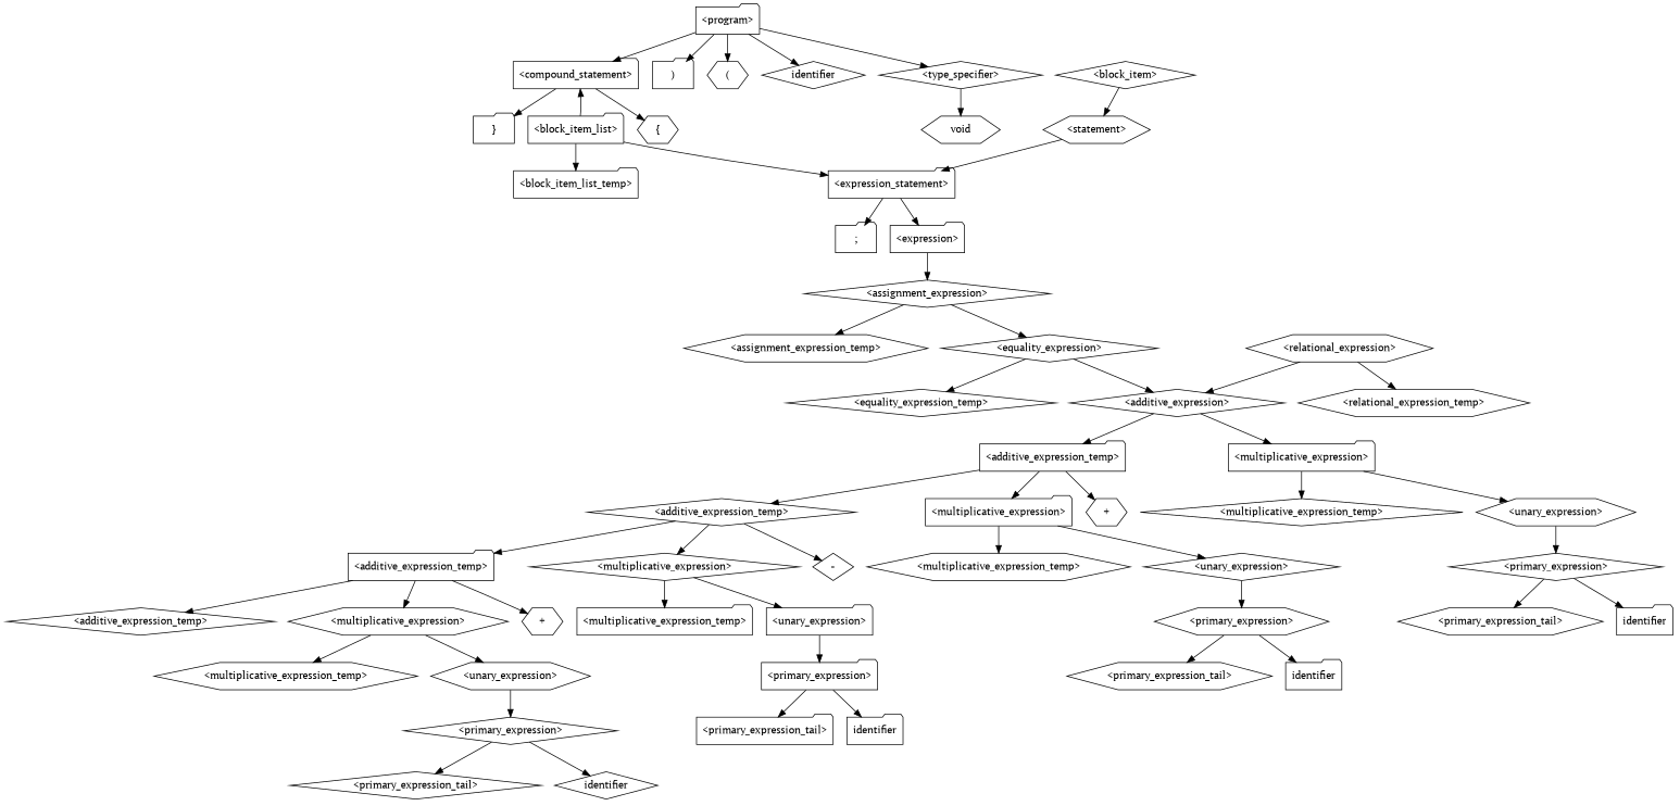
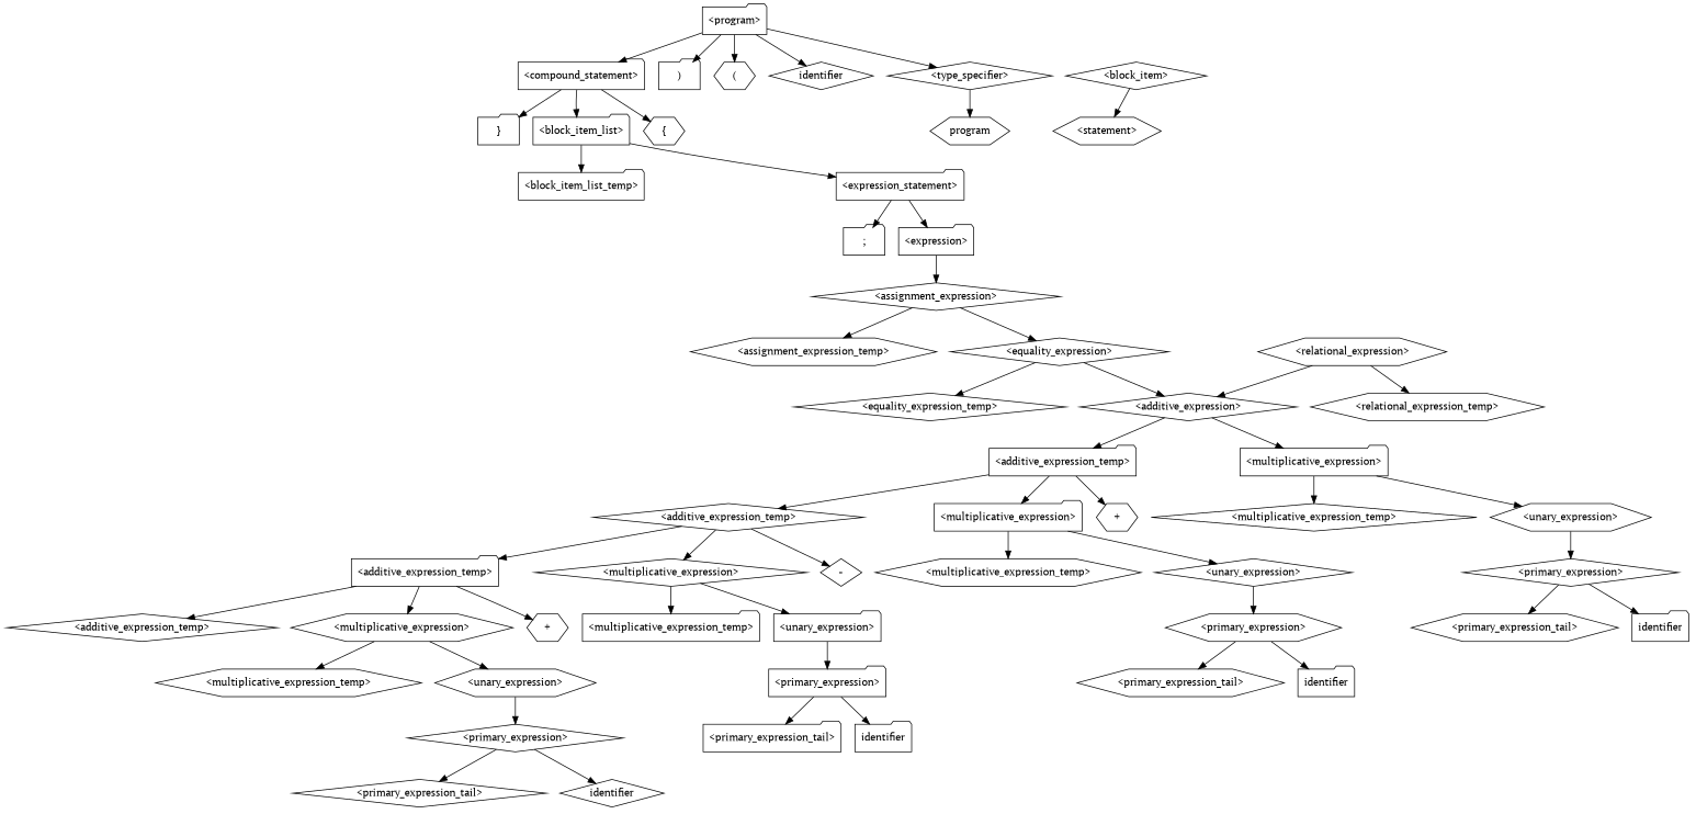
  digraph {
    fontname="PT Serif"
    node [fontname="PT Serif" shape=folder]
    edge [fontname="PT Serif"]
    n1 [label="<program>"]
    n2 [label="<compound_statement>"]
    n3 [label=")"]
    n4 [label="(" shape=hexagon]
    n5 [label=identifier shape=diamond]
    n6 [label="<type_specifier>" shape=diamond]
    n7 [label="}"]
    n8 [label="<block_item_list>"]
    n9 [label="{" shape=hexagon]
-   n10 [label=void shape=hexagon]
+   n10 [label=program shape=hexagon]
    n11 [label="<block_item_list_temp>"]
    n12 [label="<expression_statement>"]
    n13 [label="<block_item>" shape=diamond]
    n14 [label="<statement>" shape=hexagon]
    n15 [label=";"]
    n16 [label="<expression>"]
    n17 [label="<assignment_expression>" shape=diamond]
    n18 [label="<assignment_expression_temp>" shape=hexagon]
    n19 [label="<equality_expression>" shape=diamond]
    n20 [label="<equality_expression_temp>" shape=diamond]
    n21 [label="<additive_expression>" shape=diamond]
    n22 [label="<relational_expression>" shape=hexagon]
    n23 [label="<relational_expression_temp>" shape=hexagon]
    n24 [label="<additive_expression_temp>"]
    n25 [label="<multiplicative_expression>"]
    n26 [label="<additive_expression_temp>" shape=diamond]
    n27 [label="<multiplicative_expression>"]
    n28 [label="+" shape=hexagon]
    n29 [label="<multiplicative_expression_temp>" shape=diamond]
    n30 [label="<unary_expression>" shape=hexagon]
    n31 [label="<additive_expression_temp>"]
    n32 [label="<multiplicative_expression>" shape=diamond]
    n33 [label="-" shape=diamond]
    n34 [label="<multiplicative_expression_temp>" shape=hexagon]
    n35 [label="<unary_expression>" shape=diamond]
    n36 [label="<additive_expression_temp>" shape=diamond]
    n37 [label="<multiplicative_expression>" shape=hexagon]
    n38 [label="+" shape=hexagon]
    n39 [label="<multiplicative_expression_temp>"]
    n40 [label="<unary_expression>"]
    n41 [label="<multiplicative_expression_temp>" shape=hexagon]
    n42 [label="<unary_expression>" shape=hexagon]
    n43 [label="<primary_expression>" shape=diamond]
    n44 [label="<primary_expression_tail>" shape=diamond]
    n45 [label=identifier shape=diamond]
    n46 [label="<primary_expression>"]
    n47 [label="<primary_expression_tail>"]
    n48 [label=identifier]
    n49 [label="<primary_expression>" shape=hexagon]
    n50 [label="<primary_expression_tail>" shape=hexagon]
    n51 [label=identifier]
    n52 [label="<primary_expression>" shape=diamond]
    n53 [label="<primary_expression_tail>" shape=hexagon]
    n54 [label=identifier]
    n1 -> n2
    n1 -> n3
    n1 -> n4
    n1 -> n5
    n1 -> n6
    n2 -> n7
-   n8 -> n2
+   n2 -> n8
    n2 -> n9
    n6 -> n10
    n8 -> n11
    n8 -> n12
    n12 -> n15
    n12 -> n16
    n13 -> n14
-   n14 -> n12
    n16 -> n17
    n17 -> n18
    n17 -> n19
    n19 -> n20
    n19 -> n21
    n21 -> n24
    n21 -> n25
    n22 -> n21
    n22 -> n23
    n24 -> n26
    n24 -> n27
    n24 -> n28
    n25 -> n29
    n25 -> n30
    n26 -> n31
    n26 -> n32
    n26 -> n33
    n27 -> n34
    n27 -> n35
    n30 -> n52
    n31 -> n36
    n31 -> n37
    n31 -> n38
    n32 -> n39
    n32 -> n40
    n35 -> n49
    n37 -> n41
    n37 -> n42
    n40 -> n46
    n42 -> n43
    n43 -> n44
    n43 -> n45
    n46 -> n47
    n46 -> n48
    n49 -> n50
    n49 -> n51
    n52 -> n53
    n52 -> n54
  }
